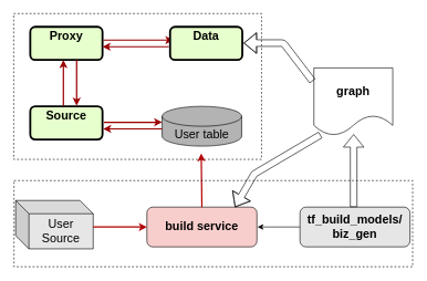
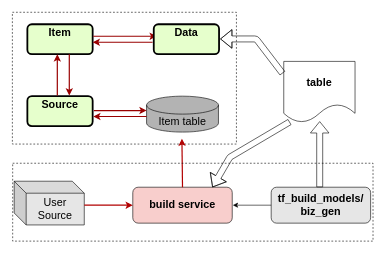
  <mxCell id="0" />
  <mxCell id="1" parent="0" />
- <mxCell id="2" value="&lt;p style=&quot;margin: 4px 0px 0px; text-align: center; font-size: 18px;&quot;&gt;Proxy&lt;/p&gt;&lt;p style=&quot;margin: 4px 0px 0px; text-align: center; font-size: 18px;&quot;&gt;&lt;br style=&quot;font-size: 18px;&quot;&gt;&lt;/p&gt;" style="verticalAlign=middle;align=center;overflow=fill;fontSize=18;fontFamily=Helvetica;html=1;rounded=1;fontStyle=1;strokeWidth=3;fillColor=#E6FFCC" vertex="1" parent="1"><mxGeometry x="45" y="40" width="109" height="50" as="geometry" /></mxCell>
+ <mxCell id="2" value="&lt;p style=&quot;margin: 4px 0px 0px; text-align: center; font-size: 18px;&quot;&gt;Item&lt;/p&gt;&lt;p style=&quot;margin: 4px 0px 0px; text-align: center; font-size: 18px;&quot;&gt;&lt;br style=&quot;font-size: 18px;&quot;&gt;&lt;/p&gt;" style="verticalAlign=middle;align=center;overflow=fill;fontSize=18;fontFamily=Helvetica;html=1;rounded=1;fontStyle=1;strokeWidth=3;fillColor=#E6FFCC" vertex="1" parent="1"><mxGeometry x="45" y="40" width="109" height="50" as="geometry" /></mxCell>
  <mxCell id="3" value="" style="edgeStyle=none;noEdgeStyle=1;strokeColor=#990000;strokeWidth=2" edge="1" parent="1"><mxGeometry width="100" height="100" relative="1" as="geometry"><mxPoint x="155" y="60" as="sourcePoint" /><mxPoint x="261" y="60" as="targetPoint" /></mxGeometry></mxCell>
  <mxCell id="4" value="" style="edgeStyle=elbowEdgeStyle;elbow=vertical;strokeColor=#990000;strokeWidth=2" edge="1" parent="1"><mxGeometry width="100" height="100" relative="1" as="geometry"><mxPoint x="254" y="70" as="sourcePoint" /><mxPoint x="154" y="70" as="targetPoint" /><Array as="points" /></mxGeometry></mxCell>
  <mxCell id="5" value="&lt;p style=&quot;margin: 4px 0px 0px ; text-align: center ; font-size: 18px&quot;&gt;Data&lt;/p&gt;" style="verticalAlign=middle;align=center;overflow=fill;fontSize=18;fontFamily=Helvetica;html=1;rounded=1;fontStyle=1;strokeWidth=3;fillColor=#E6FFCC" vertex="1" parent="1"><mxGeometry x="256" y="40" width="109" height="50" as="geometry" /></mxCell>
  <mxCell id="6" value="&lt;p style=&quot;margin: 4px 0px 0px ; text-align: center ; font-size: 18px&quot;&gt;Source&lt;/p&gt;" style="verticalAlign=middle;align=center;overflow=fill;fontSize=18;fontFamily=Helvetica;html=1;rounded=1;fontStyle=1;strokeWidth=3;fillColor=#E6FFCC" vertex="1" parent="1"><mxGeometry x="45" y="160" width="109" height="50" as="geometry" /></mxCell>
  <mxCell id="7" value="" style="edgeStyle=elbowEdgeStyle;elbow=horizontal;strokeColor=#990000;strokeWidth=2" edge="1" parent="1"><mxGeometry width="100" height="100" relative="1" as="geometry"><mxPoint x="115" y="90" as="sourcePoint" /><mxPoint x="115" y="159" as="targetPoint" /><Array as="points"><mxPoint x="115" y="119" /></Array></mxGeometry></mxCell>
  <mxCell id="8" value="" style="edgeStyle=elbowEdgeStyle;elbow=horizontal;strokeColor=#990000;strokeWidth=2" edge="1" parent="1"><mxGeometry width="100" height="100" relative="1" as="geometry"><mxPoint x="95" y="159" as="sourcePoint" /><mxPoint x="95" y="90" as="targetPoint" /><Array as="points"><mxPoint x="95" y="119" /></Array></mxGeometry></mxCell>
- <mxCell id="9" value="User table" style="shape=cylinder3;whiteSpace=wrap;html=1;boundedLbl=1;backgroundOutline=1;size=15;fontSize=18;fillColor=#B3B3B3;" vertex="1" parent="1"><mxGeometry x="244" y="160" width="120" height="60" as="geometry" /></mxCell>
+ <mxCell id="9" value="Item table" style="shape=cylinder3;whiteSpace=wrap;html=1;boundedLbl=1;backgroundOutline=1;size=15;fontSize=18;fillColor=#B3B3B3;" vertex="1" parent="1"><mxGeometry x="244" y="160" width="120" height="60" as="geometry" /></mxCell>
  <mxCell id="10" value="" style="edgeStyle=none;noEdgeStyle=1;strokeColor=#990000;strokeWidth=2" edge="1" parent="1"><mxGeometry width="100" height="100" relative="1" as="geometry"><mxPoint x="156" y="184" as="sourcePoint" /><mxPoint x="244" y="184" as="targetPoint" /></mxGeometry></mxCell>
  <mxCell id="11" value="" style="edgeStyle=elbowEdgeStyle;elbow=vertical;strokeColor=#990000;strokeWidth=2" edge="1" parent="1"><mxGeometry width="100" height="100" relative="1" as="geometry"><mxPoint x="244" y="194" as="sourcePoint" /><mxPoint x="155" y="194" as="targetPoint" /><Array as="points" /></mxGeometry></mxCell>
  <mxCell id="12" value="" style="rounded=0;whiteSpace=wrap;html=1;fontSize=18;dashed=1;fillColor=none;" vertex="1" parent="1"><mxGeometry x="20" y="20" width="374" height="220" as="geometry" /></mxCell>
- <mxCell id="13" value="&lt;b&gt;graph&lt;/b&gt;" style="shape=document;whiteSpace=wrap;html=1;boundedLbl=1;fontSize=18;fillColor=none;" vertex="1" parent="1"><mxGeometry x="473" y="102" width="119" height="102" as="geometry" /></mxCell>
+ <mxCell id="13" value="&lt;b&gt;table&lt;/b&gt;" style="shape=document;whiteSpace=wrap;html=1;boundedLbl=1;fontSize=18;fillColor=none;" vertex="1" parent="1"><mxGeometry x="473" y="102" width="119" height="102" as="geometry" /></mxCell>
  <mxCell id="14" value="" style="shape=flexArrow;endArrow=classic;html=1;fontSize=18;exitX=-0.017;exitY=0.196;exitDx=0;exitDy=0;exitPerimeter=0;" edge="1" parent="1" source="13"><mxGeometry width="50" height="50" relative="1" as="geometry"><mxPoint x="453" y="65" as="sourcePoint" /><mxPoint x="367" y="64.5" as="targetPoint" /><Array as="points"><mxPoint x="427" y="64.5" /></Array></mxGeometry></mxCell>
  <mxCell id="15" value="&lt;b&gt;tf_build_models/&lt;br&gt;biz_gen&lt;br&gt;&lt;/b&gt;" style="rounded=1;whiteSpace=wrap;html=1;fontSize=18;fillColor=#E6E6E6;" vertex="1" parent="1"><mxGeometry x="452" y="312" width="166" height="60" as="geometry" /></mxCell>
  <mxCell id="16" value="&lt;b&gt;build service&lt;/b&gt;" style="rounded=1;whiteSpace=wrap;html=1;fontSize=18;fillColor=#f8cecc;" vertex="1" parent="1"><mxGeometry x="221" y="312" width="166" height="60" as="geometry" /></mxCell>
  <mxCell id="17" value="" style="shape=flexArrow;endArrow=classic;html=1;fontSize=18;entryX=0.801;entryY=0;entryDx=0;entryDy=0;entryPerimeter=0;exitX=0.084;exitY=0.99;exitDx=0;exitDy=0;exitPerimeter=0;" edge="1" parent="1" source="13" target="16"><mxGeometry width="50" height="50" relative="1" as="geometry"><mxPoint x="454" y="250" as="sourcePoint" /><mxPoint x="454" y="160" as="targetPoint" /><Array as="points"><mxPoint x="383" y="262" /></Array></mxGeometry></mxCell>
  <mxCell id="18" value="" style="endArrow=classic;html=1;fontSize=18;exitX=0;exitY=0.5;exitDx=0;exitDy=0;" edge="1" parent="1" source="15"><mxGeometry width="50" height="50" relative="1" as="geometry"><mxPoint x="447" y="342" as="sourcePoint" /><mxPoint x="388" y="342" as="targetPoint" /></mxGeometry></mxCell>
  <mxCell id="19" value="" style="shape=flexArrow;endArrow=classic;html=1;fontSize=18;" edge="1" parent="1"><mxGeometry width="50" height="50" relative="1" as="geometry"><mxPoint x="533" y="312" as="sourcePoint" /><mxPoint x="533" y="202" as="targetPoint" /></mxGeometry></mxCell>
  <mxCell id="20" value="User Source" style="shape=cube;whiteSpace=wrap;html=1;boundedLbl=1;backgroundOutline=1;darkOpacity=0.05;darkOpacity2=0.1;fontSize=18;fillColor=#E6E6E6;" vertex="1" parent="1"><mxGeometry x="23" y="302" width="117" height="73" as="geometry" /></mxCell>
  <mxCell id="21" value="" style="endArrow=classic;html=1;fontSize=18;entryX=0;entryY=0.5;entryDx=0;entryDy=0;strokeWidth=2;fillColor=#e51400;strokeColor=#B20000;" edge="1" parent="1" target="16"><mxGeometry width="50" height="50" relative="1" as="geometry"><mxPoint x="140" y="342" as="sourcePoint" /><mxPoint x="190" y="292" as="targetPoint" /><Array as="points" /></mxGeometry></mxCell>
  <mxCell id="22" value="" style="endArrow=classic;html=1;fontSize=18;strokeWidth=2;fillColor=#e51400;strokeColor=#B20000;exitX=0.5;exitY=0;exitDx=0;exitDy=0;" edge="1" parent="1" source="16"><mxGeometry width="50" height="50" relative="1" as="geometry"><mxPoint x="303" y="290" as="sourcePoint" /><mxPoint x="303" y="231" as="targetPoint" /><Array as="points" /></mxGeometry></mxCell>
  <mxCell id="23" value="" style="rounded=0;whiteSpace=wrap;html=1;fontSize=18;fillColor=none;dashed=1;" vertex="1" parent="1"><mxGeometry x="20.5" y="272" width="601.5" height="130" as="geometry" /></mxCell>
